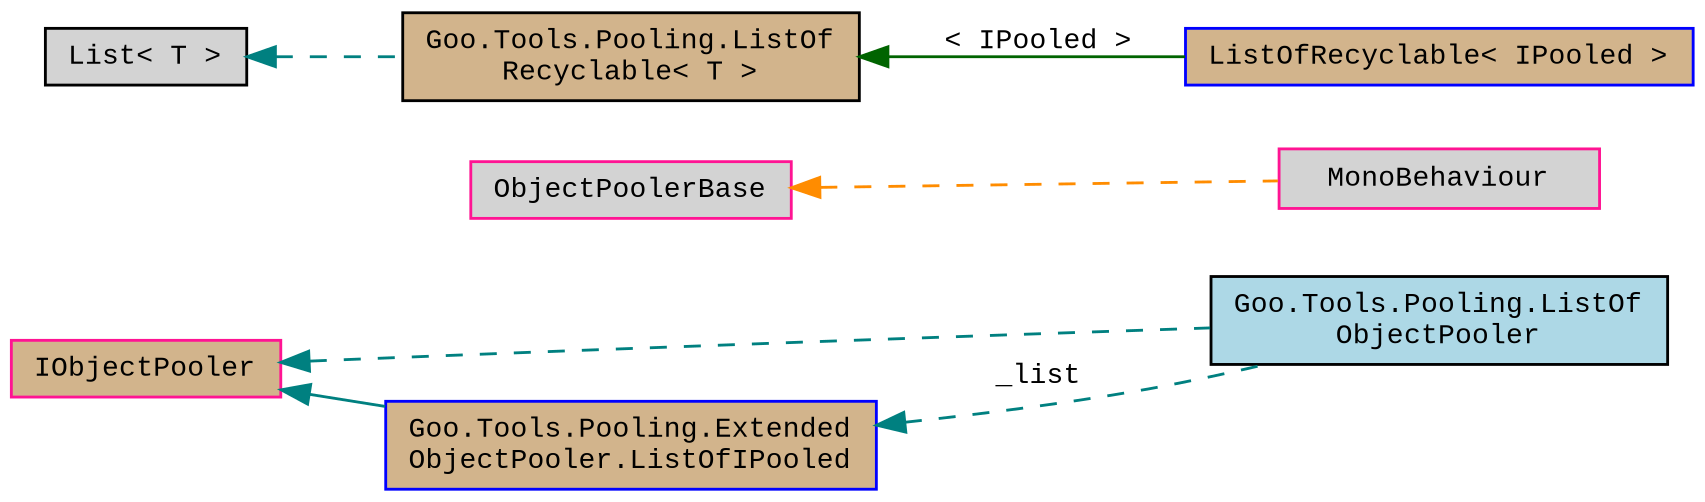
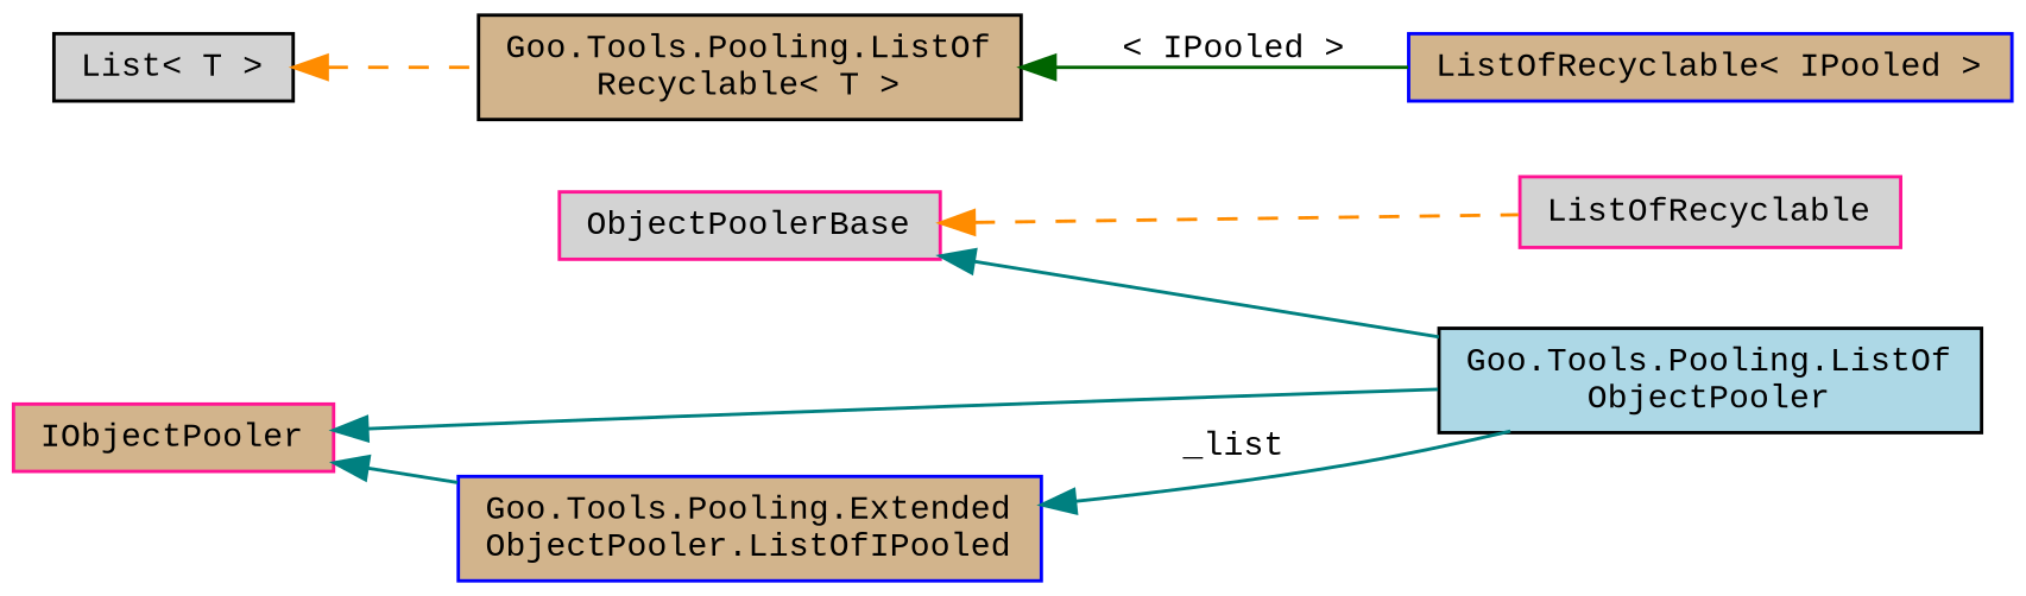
  digraph {
    fontname="Liberation Mono"
    rankdir=LR
    node [color=black fillcolor=tan fontname="Liberation Mono" fontsize=10 shape=record style=filled]
    edge [color=teal dir=back fontname="Liberation Mono" fontsize=10 labelfontname=Calibrii labelfontsize=10 style=solid]
    n1 [fillcolor=lightblue fontcolor=black height=0.2 label="Goo.Tools.Pooling.ListOf\lObjectPooler" width=0.4]
    n2 [color=deeppink fillcolor=lightgrey height=0.2 label=ObjectPoolerBase width=0.4]
-   n3 [color=deeppink fillcolor=lightgrey height=0.2 label=MonoBehaviour width=0.4]
+   n3 [color=deeppink fillcolor=lightgrey height=0.2 label=ListOfRecyclable width=0.4]
    n4 [color=deeppink height=0.2 label=IObjectPooler width=0.4]
    n5 [color=blue height=0.2 label="Goo.Tools.Pooling.Extended\lObjectPooler.ListOfIPooled" width=0.4]
    n6 [color=blue height=0.2 label="ListOfRecyclable\< IPooled \>" width=0.4]
    n7 [height=0.2 label="Goo.Tools.Pooling.ListOf\lRecyclable\< T \>" width=0.4]
    n8 [fillcolor=lightgrey height=0.2 label="List\< T \>" width=0.4]
+   n2 -> n1
    n2 -> n3 [color=darkorange style=dashed]
-   n4 -> n1 [style=dashed]
+   n4 -> n1
    n4 -> n5
-   n5 -> n1 [label=" _list" style=dashed]
+   n5 -> n1 [label=" _list"]
    n7 -> n6 [color=darkgreen label=" \< IPooled \>"]
-   n8 -> n7 [style=dashed]
+   n8 -> n7 [color=darkorange style=dashed]
  }
